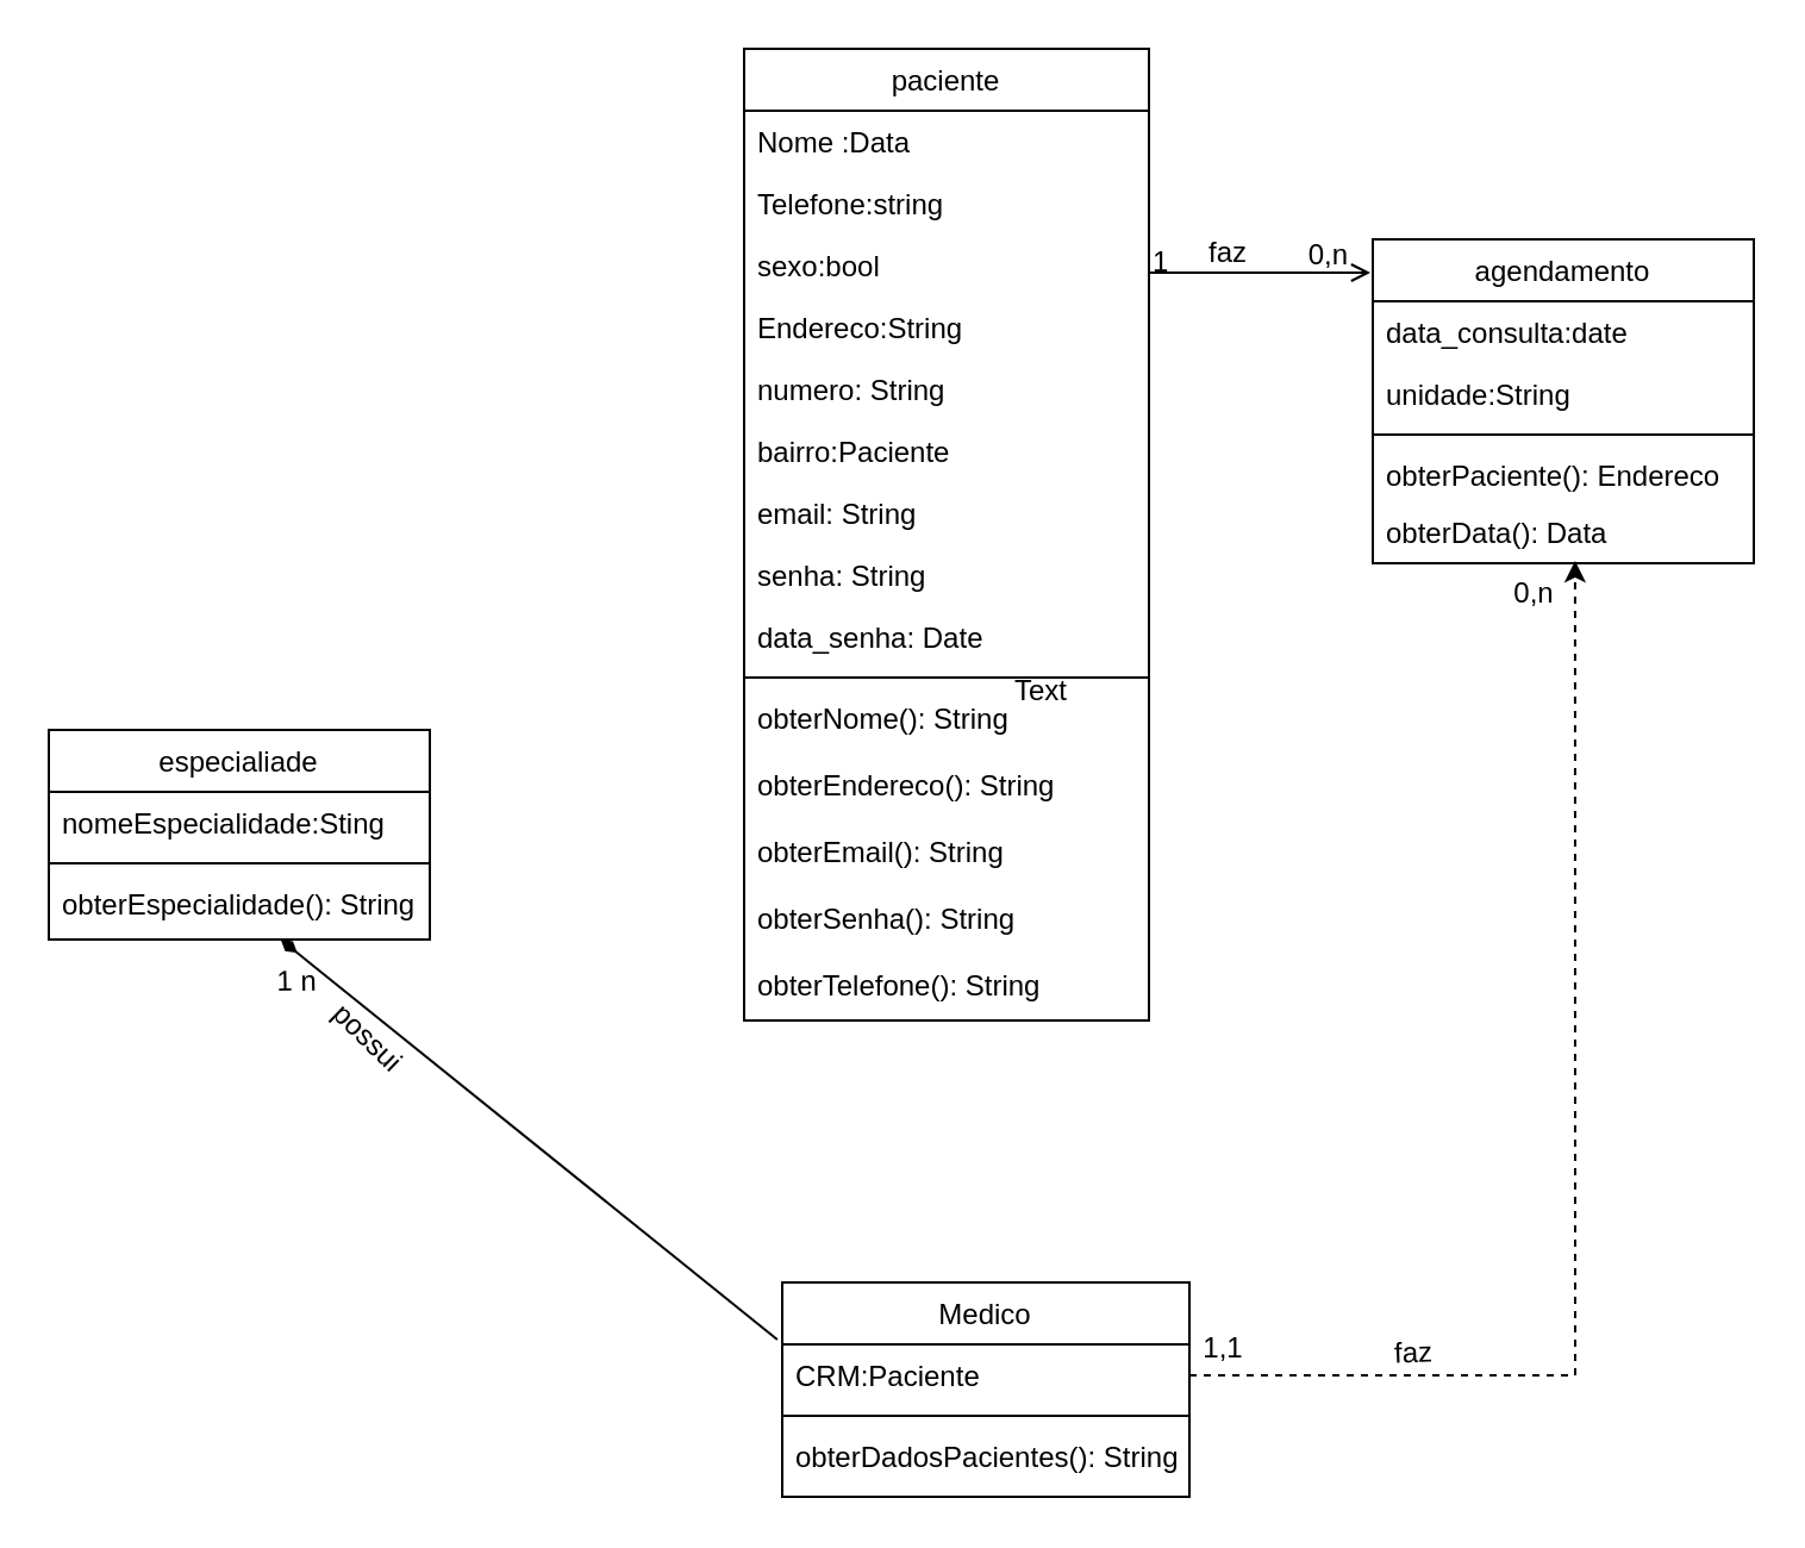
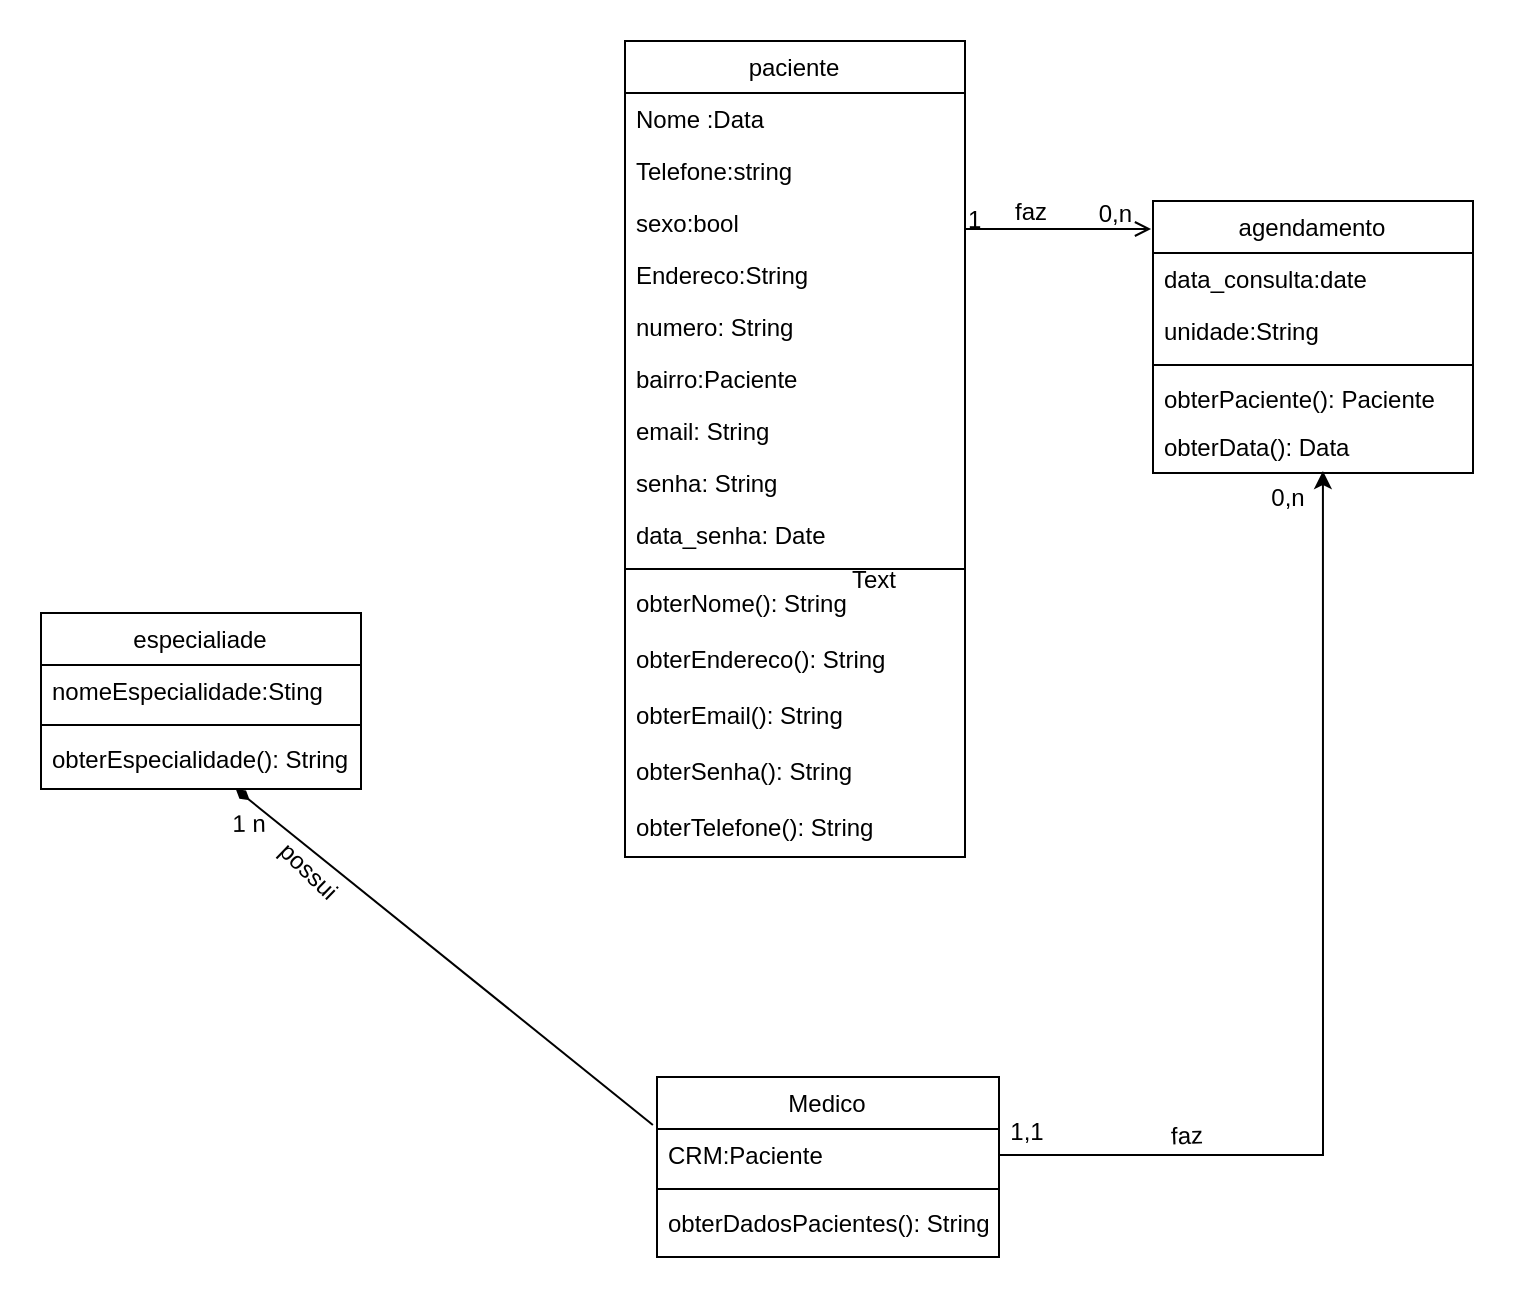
  <mxCell id="0" />
  <mxCell id="1" parent="0" />
  <mxCell id="2" value="paciente" style="swimlane;fontStyle=0;align=center;verticalAlign=top;childLayout=stackLayout;horizontal=1;startSize=26;horizontalStack=0;resizeParent=1;resizeLast=0;collapsible=1;marginBottom=0;rounded=0;shadow=0;strokeWidth=1;" parent="1" vertex="1"><mxGeometry x="312" y="20" width="170" height="408" as="geometry"><mxRectangle x="230" y="140" width="160" height="26" as="alternateBounds" /></mxGeometry></mxCell>
  <mxCell id="3" value="Nome :Data " style="text;align=left;verticalAlign=top;spacingLeft=4;spacingRight=4;overflow=hidden;rotatable=0;points=[[0,0.5],[1,0.5]];portConstraint=eastwest;" parent="2" vertex="1"><mxGeometry y="26" width="170" height="26" as="geometry" /></mxCell>
  <mxCell id="4" value="Telefone:string" style="text;align=left;verticalAlign=top;spacingLeft=4;spacingRight=4;overflow=hidden;rotatable=0;points=[[0,0.5],[1,0.5]];portConstraint=eastwest;rounded=0;shadow=0;html=0;" parent="2" vertex="1"><mxGeometry y="52" width="170" height="26" as="geometry" /></mxCell>
  <mxCell id="5" value="sexo:bool" style="text;align=left;verticalAlign=top;spacingLeft=4;spacingRight=4;overflow=hidden;rotatable=0;points=[[0,0.5],[1,0.5]];portConstraint=eastwest;rounded=0;shadow=0;html=0;" parent="2" vertex="1"><mxGeometry y="78" width="170" height="26" as="geometry" /></mxCell>
  <mxCell id="6" value="Endereco:String " style="text;align=left;verticalAlign=top;spacingLeft=4;spacingRight=4;overflow=hidden;rotatable=0;points=[[0,0.5],[1,0.5]];portConstraint=eastwest;rounded=0;shadow=0;html=0;" parent="2" vertex="1"><mxGeometry y="104" width="170" height="26" as="geometry" /></mxCell>
  <mxCell id="7" value="numero: String" style="text;align=left;verticalAlign=top;spacingLeft=4;spacingRight=4;overflow=hidden;rotatable=0;points=[[0,0.5],[1,0.5]];portConstraint=eastwest;rounded=0;shadow=0;html=0;" parent="2" vertex="1"><mxGeometry y="130" width="170" height="26" as="geometry" /></mxCell>
  <mxCell id="8" value="bairro:Paciente " style="text;align=left;verticalAlign=top;spacingLeft=4;spacingRight=4;overflow=hidden;rotatable=0;points=[[0,0.5],[1,0.5]];portConstraint=eastwest;rounded=0;shadow=0;html=0;" parent="2" vertex="1"><mxGeometry y="156" width="170" height="26" as="geometry" /></mxCell>
  <mxCell id="9" value="email: String" style="text;align=left;verticalAlign=top;spacingLeft=4;spacingRight=4;overflow=hidden;rotatable=0;points=[[0,0.5],[1,0.5]];portConstraint=eastwest;rounded=0;shadow=0;html=0;" parent="2" vertex="1"><mxGeometry y="182" width="170" height="26" as="geometry" /></mxCell>
  <mxCell id="10" value="senha: String" style="text;align=left;verticalAlign=top;spacingLeft=4;spacingRight=4;overflow=hidden;rotatable=0;points=[[0,0.5],[1,0.5]];portConstraint=eastwest;rounded=0;shadow=0;html=0;" parent="2" vertex="1"><mxGeometry y="208" width="170" height="26" as="geometry" /></mxCell>
  <mxCell id="11" value="data_senha: Date" style="text;align=left;verticalAlign=top;spacingLeft=4;spacingRight=4;overflow=hidden;rotatable=0;points=[[0,0.5],[1,0.5]];portConstraint=eastwest;rounded=0;shadow=0;html=0;" parent="2" vertex="1"><mxGeometry y="234" width="170" height="26" as="geometry" /></mxCell>
  <mxCell id="12" value="" style="line;html=1;strokeWidth=1;align=left;verticalAlign=middle;spacingTop=-1;spacingLeft=3;spacingRight=3;rotatable=0;labelPosition=right;points=[];portConstraint=eastwest;" parent="2" vertex="1"><mxGeometry y="260" width="170" height="8" as="geometry" /></mxCell>
  <mxCell id="13" value="obterNome(): String" style="text;align=left;verticalAlign=top;spacingLeft=4;spacingRight=4;overflow=hidden;rotatable=0;points=[[0,0.5],[1,0.5]];portConstraint=eastwest;" parent="2" vertex="1"><mxGeometry y="268" width="170" height="28" as="geometry" /></mxCell>
  <mxCell id="14" value="obterEndereco(): String" style="text;align=left;verticalAlign=top;spacingLeft=4;spacingRight=4;overflow=hidden;rotatable=0;points=[[0,0.5],[1,0.5]];portConstraint=eastwest;" parent="2" vertex="1"><mxGeometry y="296" width="170" height="28" as="geometry" /></mxCell>
  <mxCell id="15" value="obterEmail(): String" style="text;align=left;verticalAlign=top;spacingLeft=4;spacingRight=4;overflow=hidden;rotatable=0;points=[[0,0.5],[1,0.5]];portConstraint=eastwest;" parent="2" vertex="1"><mxGeometry y="324" width="170" height="28" as="geometry" /></mxCell>
  <mxCell id="16" value="obterSenha(): String" style="text;align=left;verticalAlign=top;spacingLeft=4;spacingRight=4;overflow=hidden;rotatable=0;points=[[0,0.5],[1,0.5]];portConstraint=eastwest;" parent="2" vertex="1"><mxGeometry y="352" width="170" height="28" as="geometry" /></mxCell>
  <mxCell id="17" value="obterTelefone(): String" style="text;align=left;verticalAlign=top;spacingLeft=4;spacingRight=4;overflow=hidden;rotatable=0;points=[[0,0.5],[1,0.5]];portConstraint=eastwest;" parent="2" vertex="1"><mxGeometry y="380" width="170" height="28" as="geometry" /></mxCell>
  <mxCell id="18" value="Medico" style="swimlane;fontStyle=0;align=center;verticalAlign=top;childLayout=stackLayout;horizontal=1;startSize=26;horizontalStack=0;resizeParent=1;resizeLast=0;collapsible=1;marginBottom=0;rounded=0;shadow=0;strokeWidth=1;" parent="1" vertex="1"><mxGeometry x="328" y="538" width="171" height="90" as="geometry"><mxRectangle x="130" y="380" width="160" height="26" as="alternateBounds" /></mxGeometry></mxCell>
  <mxCell id="19" value="CRM:Paciente" style="text;align=left;verticalAlign=top;spacingLeft=4;spacingRight=4;overflow=hidden;rotatable=0;points=[[0,0.5],[1,0.5]];portConstraint=eastwest;" parent="18" vertex="1"><mxGeometry y="26" width="171" height="26" as="geometry" /></mxCell>
  <mxCell id="20" value="" style="line;html=1;strokeWidth=1;align=left;verticalAlign=middle;spacingTop=-1;spacingLeft=3;spacingRight=3;rotatable=0;labelPosition=right;points=[];portConstraint=eastwest;" parent="18" vertex="1"><mxGeometry y="52" width="171" height="8" as="geometry" /></mxCell>
  <mxCell id="21" value="obterDadosPacientes(): String" style="text;align=left;verticalAlign=top;spacingLeft=4;spacingRight=4;overflow=hidden;rotatable=0;points=[[0,0.5],[1,0.5]];portConstraint=eastwest;" parent="18" vertex="1"><mxGeometry y="60" width="171" height="30" as="geometry" /></mxCell>
  <mxCell id="22" value="" style="endArrow=open;shadow=0;strokeWidth=1;rounded=0;endFill=1;edgeStyle=elbowEdgeStyle;elbow=vertical;entryX=-0.006;entryY=0.1;entryDx=0;entryDy=0;entryPerimeter=0;" parent="1" source="2" target="25" edge="1"><mxGeometry x="0.5" y="41" relative="1" as="geometry"><mxPoint x="405" y="203" as="sourcePoint" /><mxPoint x="635" y="176" as="targetPoint" /><mxPoint x="-40" y="32" as="offset" /></mxGeometry></mxCell>
  <mxCell id="23" value="1" style="resizable=0;align=left;verticalAlign=bottom;labelBackgroundColor=none;fontSize=12;" parent="22" connectable="0" vertex="1"><mxGeometry x="-1" relative="1" as="geometry"><mxPoint y="4" as="offset" /></mxGeometry></mxCell>
  <mxCell id="24" value="faz" style="text;html=1;resizable=0;points=[];;align=center;verticalAlign=middle;labelBackgroundColor=none;rounded=0;shadow=0;strokeWidth=1;fontSize=12;" parent="22" vertex="1" connectable="0"><mxGeometry x="0.5" y="49" relative="1" as="geometry"><mxPoint x="-38" y="40" as="offset" /></mxGeometry></mxCell>
  <mxCell id="25" value="agendamento" style="swimlane;fontStyle=0;align=center;verticalAlign=top;childLayout=stackLayout;horizontal=1;startSize=26;horizontalStack=0;resizeParent=1;resizeLast=0;collapsible=1;marginBottom=0;rounded=0;shadow=0;strokeWidth=1;" parent="1" vertex="1"><mxGeometry x="576" y="100" width="160" height="136" as="geometry"><mxRectangle x="130" y="380" width="160" height="26" as="alternateBounds" /></mxGeometry></mxCell>
  <mxCell id="26" value="data_consulta:date" style="text;align=left;verticalAlign=top;spacingLeft=4;spacingRight=4;overflow=hidden;rotatable=0;points=[[0,0.5],[1,0.5]];portConstraint=eastwest;" parent="25" vertex="1"><mxGeometry y="26" width="160" height="26" as="geometry" /></mxCell>
  <mxCell id="27" value="unidade:String" style="text;align=left;verticalAlign=top;spacingLeft=4;spacingRight=4;overflow=hidden;rotatable=0;points=[[0,0.5],[1,0.5]];portConstraint=eastwest;" parent="25" vertex="1"><mxGeometry y="52" width="160" height="26" as="geometry" /></mxCell>
  <mxCell id="28" value="" style="line;html=1;strokeWidth=1;align=left;verticalAlign=middle;spacingTop=-1;spacingLeft=3;spacingRight=3;rotatable=0;labelPosition=right;points=[];portConstraint=eastwest;" parent="25" vertex="1"><mxGeometry y="78" width="160" height="8" as="geometry" /></mxCell>
- <mxCell id="29" value="obterPaciente(): Endereco" style="text;align=left;verticalAlign=top;spacingLeft=4;spacingRight=4;overflow=hidden;rotatable=0;points=[[0,0.5],[1,0.5]];portConstraint=eastwest;fontStyle=0" parent="25" vertex="1"><mxGeometry y="86" width="160" height="24" as="geometry" /></mxCell>
+ <mxCell id="29" value="obterPaciente(): Paciente" style="text;align=left;verticalAlign=top;spacingLeft=4;spacingRight=4;overflow=hidden;rotatable=0;points=[[0,0.5],[1,0.5]];portConstraint=eastwest;fontStyle=0" parent="25" vertex="1"><mxGeometry y="86" width="160" height="24" as="geometry" /></mxCell>
  <mxCell id="30" value="obterData(): Data" style="text;align=left;verticalAlign=top;spacingLeft=4;spacingRight=4;overflow=hidden;rotatable=0;points=[[0,0.5],[1,0.5]];portConstraint=eastwest;fontStyle=0" parent="25" vertex="1"><mxGeometry y="110" width="160" height="26" as="geometry" /></mxCell>
  <mxCell id="31" value="0,n" style="resizable=0;align=right;verticalAlign=bottom;labelBackgroundColor=none;fontSize=12;" parent="1" connectable="0" vertex="1"><mxGeometry x="567" y="115" as="geometry" /></mxCell>
  <mxCell id="32" value="especialiade" style="swimlane;fontStyle=0;align=center;verticalAlign=top;childLayout=stackLayout;horizontal=1;startSize=26;horizontalStack=0;resizeParent=1;resizeLast=0;collapsible=1;marginBottom=0;rounded=0;shadow=0;strokeWidth=1;" parent="1" vertex="1"><mxGeometry x="20" y="306" width="160" height="88" as="geometry"><mxRectangle x="130" y="380" width="160" height="26" as="alternateBounds" /></mxGeometry></mxCell>
  <mxCell id="33" value="nomeEspecialidade:Sting" style="text;align=left;verticalAlign=top;spacingLeft=4;spacingRight=4;overflow=hidden;rotatable=0;points=[[0,0.5],[1,0.5]];portConstraint=eastwest;" parent="32" vertex="1"><mxGeometry y="26" width="160" height="26" as="geometry" /></mxCell>
  <mxCell id="34" value="" style="line;html=1;strokeWidth=1;align=left;verticalAlign=middle;spacingTop=-1;spacingLeft=3;spacingRight=3;rotatable=0;labelPosition=right;points=[];portConstraint=eastwest;" parent="32" vertex="1"><mxGeometry y="52" width="160" height="8" as="geometry" /></mxCell>
  <mxCell id="35" value="obterEspecialidade(): String" style="text;align=left;verticalAlign=top;spacingLeft=4;spacingRight=4;overflow=hidden;rotatable=0;points=[[0,0.5],[1,0.5]];portConstraint=eastwest;" parent="32" vertex="1"><mxGeometry y="60" width="160" height="28" as="geometry" /></mxCell>
  <mxCell id="36" value="possui" style="text;html=1;align=center;verticalAlign=middle;resizable=0;points=[];autosize=1;strokeColor=none;fillColor=none;rotation=44;" parent="1" vertex="1"><mxGeometry x="127" y="422" width="53" height="26" as="geometry" /></mxCell>
  <mxCell id="37" value="" style="endArrow=diamondThin;html=1;rounded=0;exitX=-0.012;exitY=-0.077;exitDx=0;exitDy=0;exitPerimeter=0;endFill=1;" parent="1" source="19" target="35" edge="1"><mxGeometry width="50" height="50" relative="1" as="geometry"><mxPoint x="157" y="679" as="sourcePoint" /><mxPoint x="207" y="629" as="targetPoint" /></mxGeometry></mxCell>
  <mxCell id="38" value="1" style="text;html=1;align=center;verticalAlign=middle;resizable=0;points=[];autosize=1;strokeColor=none;fillColor=none;rotation=-1;" parent="1" vertex="1"><mxGeometry x="106" y="399" width="25" height="26" as="geometry" /></mxCell>
  <mxCell id="39" value="n" style="text;html=1;align=center;verticalAlign=middle;resizable=0;points=[];autosize=1;strokeColor=none;fillColor=none;rotation=-1;" parent="1" vertex="1"><mxGeometry x="116" y="399" width="25" height="26" as="geometry" /></mxCell>
- <mxCell id="40" style="edgeStyle=orthogonalEdgeStyle;rounded=0;orthogonalLoop=1;jettySize=auto;html=1;exitX=1;exitY=0.5;exitDx=0;exitDy=0;entryX=0.531;entryY=0.962;entryDx=0;entryDy=0;entryPerimeter=0;dashed=1;" edge="1" parent="1" source="19" target="30"><mxGeometry relative="1" as="geometry" /></mxCell>
+ <mxCell id="40" style="edgeStyle=orthogonalEdgeStyle;rounded=0;orthogonalLoop=1;jettySize=auto;html=1;exitX=1;exitY=0.5;exitDx=0;exitDy=0;entryX=0.531;entryY=0.962;entryDx=0;entryDy=0;entryPerimeter=0;" edge="1" parent="1" source="19" target="30"><mxGeometry relative="1" as="geometry" /></mxCell>
  <mxCell id="41" value="faz" style="text;html=1;align=center;verticalAlign=middle;resizable=0;points=[];autosize=1;strokeColor=none;fillColor=none;rotation=-2;" vertex="1" parent="1"><mxGeometry x="576" y="555" width="34" height="26" as="geometry" /></mxCell>
  <mxCell id="42" value="1,1" style="text;html=1;align=center;verticalAlign=middle;resizable=0;points=[];autosize=1;strokeColor=none;fillColor=none;" vertex="1" parent="1"><mxGeometry x="495" y="553" width="35" height="26" as="geometry" /></mxCell>
  <mxCell id="43" value="Text" style="text;html=1;strokeColor=none;fillColor=none;align=center;verticalAlign=middle;whiteSpace=wrap;rounded=0;" vertex="1" parent="1"><mxGeometry x="407" y="275" width="60" height="30" as="geometry" /></mxCell>
  <mxCell id="44" value="0,n" style="text;html=1;strokeColor=none;fillColor=none;align=center;verticalAlign=middle;whiteSpace=wrap;rounded=0;" vertex="1" parent="1"><mxGeometry x="614" y="234" width="60" height="30" as="geometry" /></mxCell>
